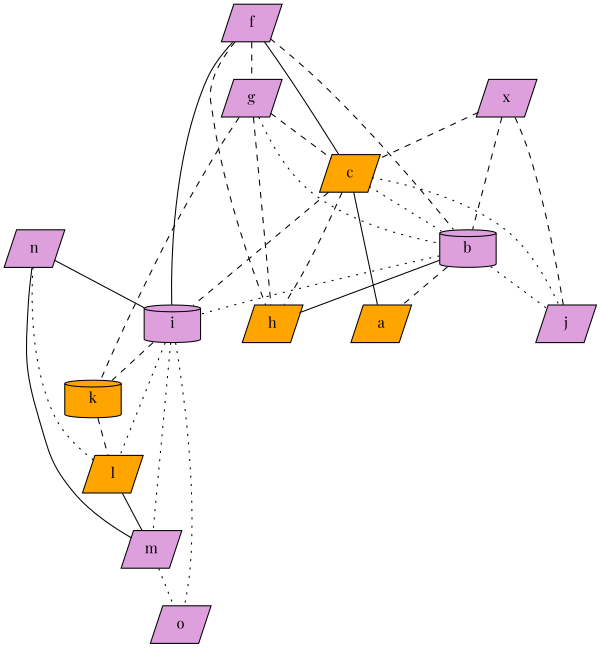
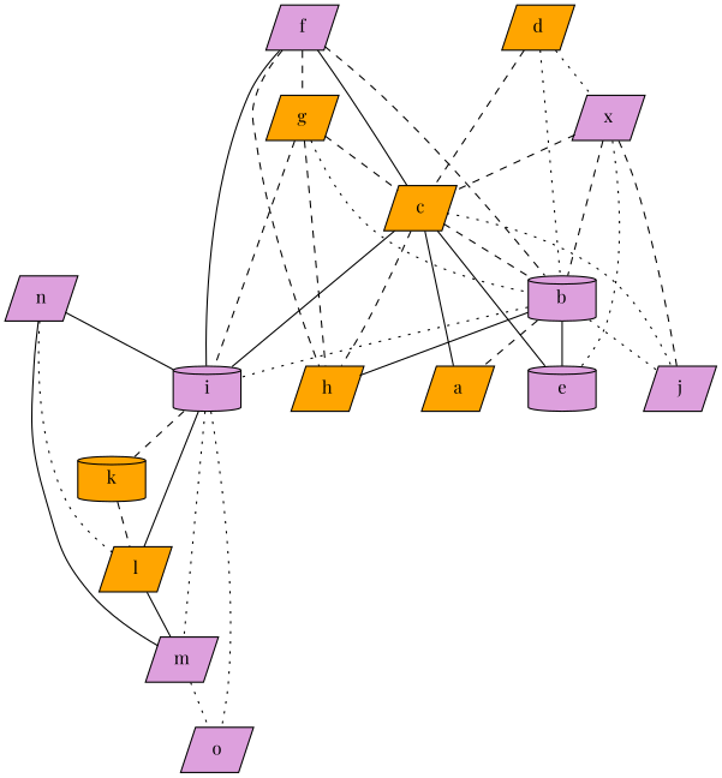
  graph {
    fontname="Playfair Display"
    node [fillcolor=plum fontname="Playfair Display" shape=parallelogram style=filled]
    edge [fontname="Playfair Display" style=dashed]
    c [fillcolor=orange]
    f
    b [shape=cylinder]
    h [fillcolor=orange]
    i [shape=cylinder]
-   g
+   g [fillcolor=orange]
    a [fillcolor=orange]
+   e [shape=cylinder]
    j
    l [fillcolor=orange]
    m
    k [fillcolor=orange shape=cylinder]
    o
+   d [fillcolor=orange]
    x
    n
-   c -- b [style=dotted]
+   c -- b
    c -- h
-   c -- i
+   c -- i [style=solid]
    c -- a [style=solid]
+   c -- e [style=solid]
    c -- j [style=dotted]
    f -- c [style=solid]
    f -- b
    f -- h
    f -- i [style=solid]
    f -- g
    b -- h [style=solid]
    b -- i [style=dotted]
    b -- a
+   b -- e [style=solid]
    b -- j [style=dotted]
-   i -- l [style=dotted]
+   i -- l [style=solid]
    i -- m [style=dotted]
    i -- k
    i -- o [style=dotted]
    g -- c
    g -- b [style=dotted]
    g -- h
-   g -- k
+   g -- i
    l -- m [style=solid]
    m -- o [style=dotted]
    k -- l
+   d -- c
+   d -- b [style=dotted]
+   d -- x [style=dotted]
    x -- c
    x -- b
+   x -- e [style=dotted]
    x -- j
    n -- i [style=solid]
    n -- l [style=dotted]
    n -- m [style=solid]
  }
